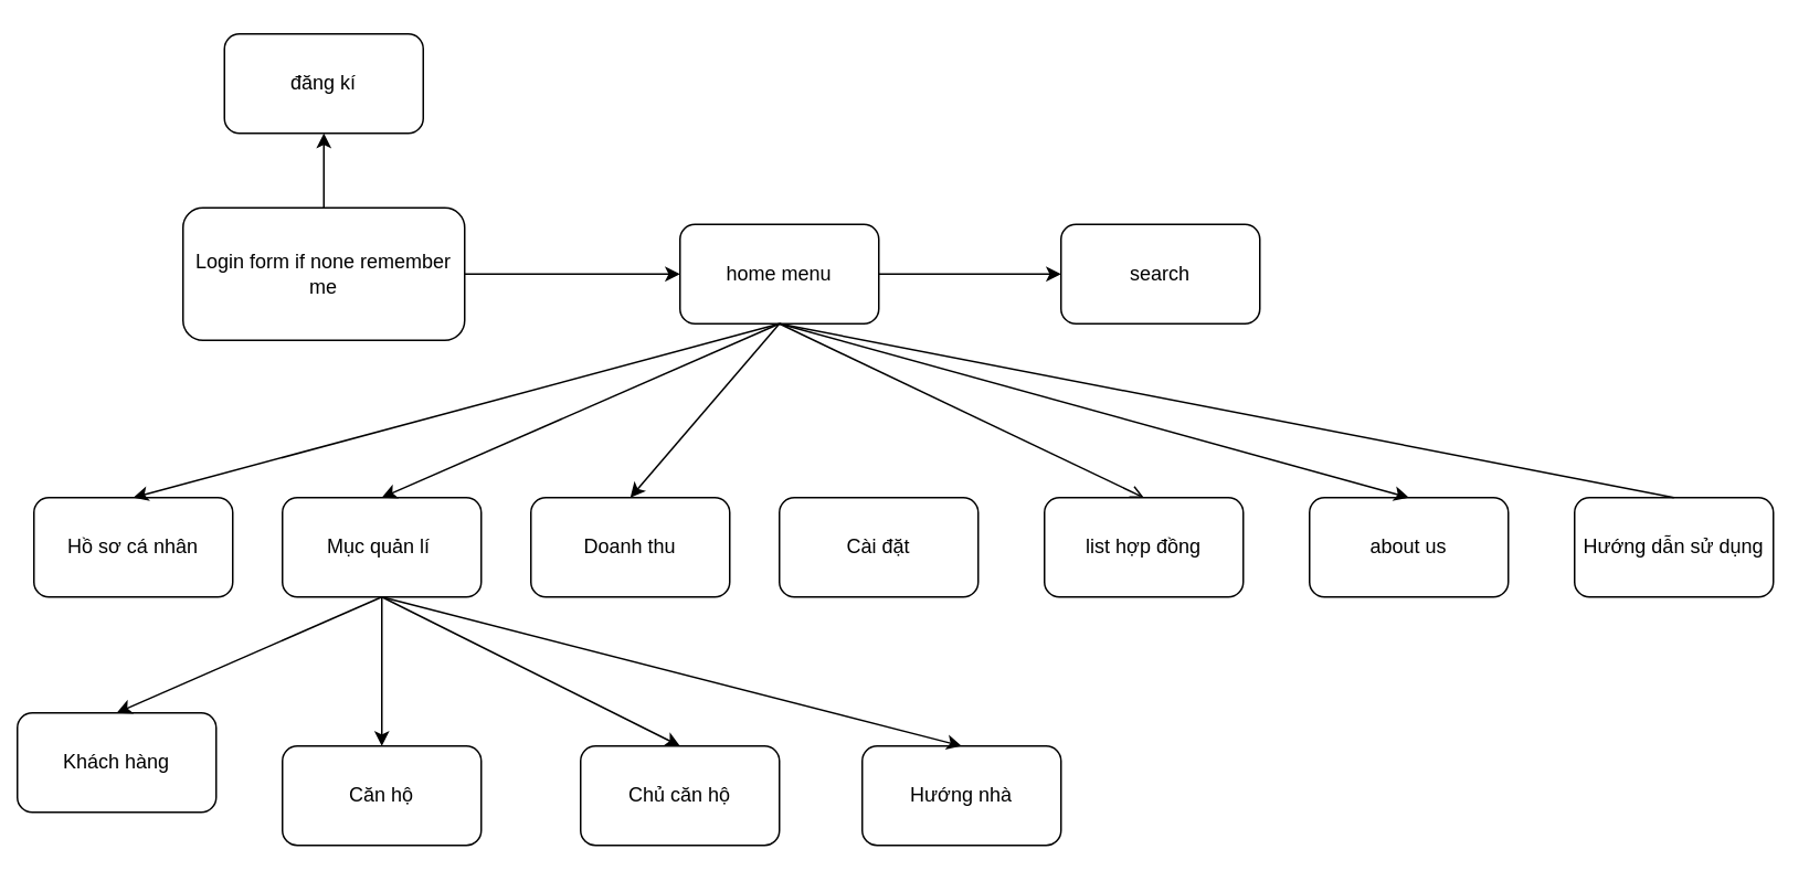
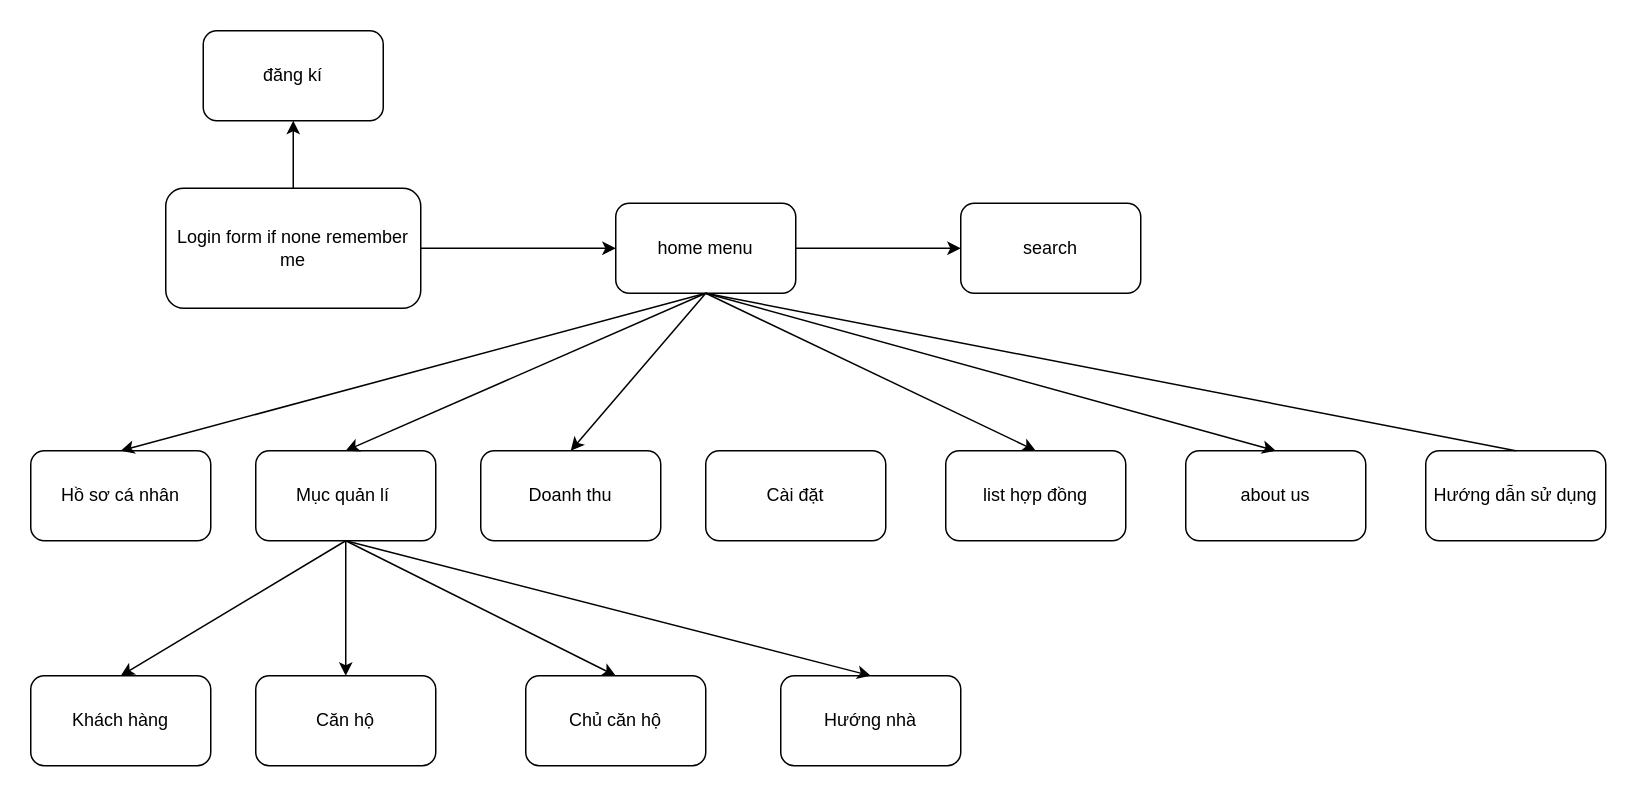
  <mxCell id="0" />
  <mxCell id="1" parent="0" />
  <mxCell id="2" style="edgeStyle=orthogonalEdgeStyle;rounded=0;orthogonalLoop=1;jettySize=auto;html=1;entryX=0;entryY=0.5;entryDx=0;entryDy=0;" parent="1" source="4" target="5" edge="1"><mxGeometry relative="1" as="geometry" /></mxCell>
  <mxCell id="3" value="" style="edgeStyle=orthogonalEdgeStyle;rounded=0;orthogonalLoop=1;jettySize=auto;html=1;" parent="1" source="4" target="16" edge="1"><mxGeometry relative="1" as="geometry" /></mxCell>
  <mxCell id="4" value="Login form if none remember me" style="rounded=1;whiteSpace=wrap;html=1;" parent="1" vertex="1"><mxGeometry x="110" y="125" width="170" height="80" as="geometry" /></mxCell>
  <mxCell id="5" value="home menu" style="rounded=1;whiteSpace=wrap;html=1;" parent="1" vertex="1"><mxGeometry x="410" y="135" width="120" height="60" as="geometry" /></mxCell>
  <mxCell id="6" value="Hồ sơ cá nhân" style="rounded=1;whiteSpace=wrap;html=1;" parent="1" vertex="1"><mxGeometry x="20" y="300" width="120" height="60" as="geometry" /></mxCell>
  <mxCell id="7" style="edgeStyle=orthogonalEdgeStyle;rounded=0;orthogonalLoop=1;jettySize=auto;html=1;entryX=0.5;entryY=0;entryDx=0;entryDy=0;" parent="1" source="8" target="18" edge="1"><mxGeometry relative="1" as="geometry" /></mxCell>
  <mxCell id="8" value="Mục quản lí&amp;nbsp;" style="rounded=1;whiteSpace=wrap;html=1;" parent="1" vertex="1"><mxGeometry x="170" y="300" width="120" height="60" as="geometry" /></mxCell>
  <mxCell id="9" value="Doanh thu" style="rounded=1;whiteSpace=wrap;html=1;" parent="1" vertex="1"><mxGeometry x="320" y="300" width="120" height="60" as="geometry" /></mxCell>
  <mxCell id="10" value="Cài đặt" style="rounded=1;whiteSpace=wrap;html=1;" parent="1" vertex="1"><mxGeometry x="470" y="300" width="120" height="60" as="geometry" /></mxCell>
  <mxCell id="11" value="" style="endArrow=classic;html=1;exitX=0.5;exitY=1;exitDx=0;exitDy=0;entryX=0.5;entryY=0;entryDx=0;entryDy=0;" parent="1" source="5" target="6" edge="1"><mxGeometry width="50" height="50" relative="1" as="geometry"><mxPoint x="410" y="190" as="sourcePoint" /><mxPoint x="460" y="140" as="targetPoint" /></mxGeometry></mxCell>
  <mxCell id="12" value="" style="endArrow=classic;html=1;exitX=0.5;exitY=1;exitDx=0;exitDy=0;entryX=0.5;entryY=0;entryDx=0;entryDy=0;" parent="1" source="5" target="8" edge="1"><mxGeometry width="50" height="50" relative="1" as="geometry"><mxPoint x="450" y="205" as="sourcePoint" /><mxPoint x="90" y="310" as="targetPoint" /></mxGeometry></mxCell>
- <mxCell id="13" value="" style="endArrow=open;html=1;exitX=0.5;exitY=1;exitDx=0;exitDy=0;entryX=0.5;entryY=0;entryDx=0;entryDy=0;" parent="1" source="5" target="14" edge="1"><mxGeometry width="50" height="50" relative="1" as="geometry"><mxPoint x="480" y="205" as="sourcePoint" /><mxPoint x="240" y="310" as="targetPoint" /></mxGeometry></mxCell>
+ <mxCell id="13" value="" style="endArrow=classic;html=1;exitX=0.5;exitY=1;exitDx=0;exitDy=0;entryX=0.5;entryY=0;entryDx=0;entryDy=0;" parent="1" source="5" target="14" edge="1"><mxGeometry width="50" height="50" relative="1" as="geometry"><mxPoint x="480" y="205" as="sourcePoint" /><mxPoint x="240" y="310" as="targetPoint" /></mxGeometry></mxCell>
  <mxCell id="14" value="list hợp đồng" style="rounded=1;whiteSpace=wrap;html=1;" parent="1" vertex="1"><mxGeometry x="630" y="300" width="120" height="60" as="geometry" /></mxCell>
  <mxCell id="15" value="about us" style="rounded=1;whiteSpace=wrap;html=1;" parent="1" vertex="1"><mxGeometry x="790" y="300" width="120" height="60" as="geometry" /></mxCell>
  <mxCell id="16" value="đăng kí" style="rounded=1;whiteSpace=wrap;html=1;" parent="1" vertex="1"><mxGeometry x="135" y="20" width="120" height="60" as="geometry" /></mxCell>
- <mxCell id="17" value="Khách hàng" style="rounded=1;whiteSpace=wrap;html=1;" parent="1" vertex="1"><mxGeometry x="10" y="430" width="120" height="60" as="geometry" /></mxCell>
+ <mxCell id="17" value="Khách hàng" style="rounded=1;whiteSpace=wrap;html=1;" parent="1" vertex="1"><mxGeometry x="20" y="450" width="120" height="60" as="geometry" /></mxCell>
  <mxCell id="18" value="Căn hộ" style="rounded=1;whiteSpace=wrap;html=1;" parent="1" vertex="1"><mxGeometry x="170" y="450" width="120" height="60" as="geometry" /></mxCell>
  <mxCell id="19" value="" style="endArrow=classic;html=1;entryX=0.5;entryY=0;entryDx=0;entryDy=0;exitX=0.5;exitY=1;exitDx=0;exitDy=0;" parent="1" source="8" target="17" edge="1"><mxGeometry width="50" height="50" relative="1" as="geometry"><mxPoint x="230" y="350" as="sourcePoint" /><mxPoint x="390" y="310" as="targetPoint" /></mxGeometry></mxCell>
  <mxCell id="20" value="Chủ căn hộ" style="rounded=1;whiteSpace=wrap;html=1;" parent="1" vertex="1"><mxGeometry x="350" y="450" width="120" height="60" as="geometry" /></mxCell>
  <mxCell id="21" value="" style="endArrow=classic;html=1;entryX=0.5;entryY=0;entryDx=0;entryDy=0;" parent="1" target="20" edge="1"><mxGeometry width="50" height="50" relative="1" as="geometry"><mxPoint x="230" y="360" as="sourcePoint" /><mxPoint x="90" y="460" as="targetPoint" /></mxGeometry></mxCell>
  <mxCell id="22" value="search" style="rounded=1;whiteSpace=wrap;html=1;" parent="1" vertex="1"><mxGeometry x="640" y="135" width="120" height="60" as="geometry" /></mxCell>
  <mxCell id="23" value="" style="endArrow=classic;html=1;exitX=1;exitY=0.5;exitDx=0;exitDy=0;entryX=0;entryY=0.5;entryDx=0;entryDy=0;" parent="1" source="5" target="22" edge="1"><mxGeometry width="50" height="50" relative="1" as="geometry"><mxPoint x="560" y="210" as="sourcePoint" /><mxPoint x="610" y="160" as="targetPoint" /></mxGeometry></mxCell>
  <mxCell id="24" value="" style="endArrow=classic;html=1;exitX=0.5;exitY=1;exitDx=0;exitDy=0;entryX=0.5;entryY=0;entryDx=0;entryDy=0;" parent="1" source="5" target="9" edge="1"><mxGeometry width="50" height="50" relative="1" as="geometry"><mxPoint x="500" y="510" as="sourcePoint" /><mxPoint x="550" y="460" as="targetPoint" /></mxGeometry></mxCell>
  <mxCell id="25" value="Hướng nhà" style="rounded=1;whiteSpace=wrap;html=1;" parent="1" vertex="1"><mxGeometry x="520" y="450" width="120" height="60" as="geometry" /></mxCell>
  <mxCell id="26" value="" style="endArrow=classic;html=1;exitX=0.5;exitY=1;exitDx=0;exitDy=0;entryX=0.5;entryY=0;entryDx=0;entryDy=0;" parent="1" source="8" target="25" edge="1"><mxGeometry width="50" height="50" relative="1" as="geometry"><mxPoint x="490" y="440" as="sourcePoint" /><mxPoint x="540" y="390" as="targetPoint" /></mxGeometry></mxCell>
  <mxCell id="27" value="" style="endArrow=classic;html=1;entryX=0.5;entryY=0;entryDx=0;entryDy=0;exitX=0.5;exitY=1;exitDx=0;exitDy=0;" parent="1" source="5" target="15" edge="1"><mxGeometry width="50" height="50" relative="1" as="geometry"><mxPoint x="600" y="240" as="sourcePoint" /><mxPoint x="700" y="310" as="targetPoint" /></mxGeometry></mxCell>
  <mxCell id="28" value="Hướng dẫn sử dụng" style="rounded=1;whiteSpace=wrap;html=1;" parent="1" vertex="1"><mxGeometry x="950" y="300" width="120" height="60" as="geometry" /></mxCell>
  <mxCell id="29" value="" style="endArrow=none;html=1;entryX=0.5;entryY=0;entryDx=0;entryDy=0;exitX=0.5;exitY=1;exitDx=0;exitDy=0;" parent="1" source="5" target="28" edge="1"><mxGeometry width="50" height="50" relative="1" as="geometry"><mxPoint x="480" y="205" as="sourcePoint" /><mxPoint x="860" y="310" as="targetPoint" /></mxGeometry></mxCell>
